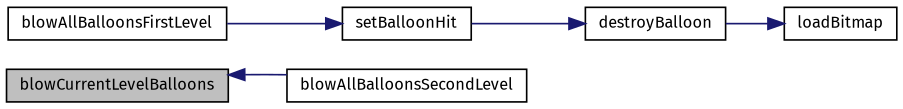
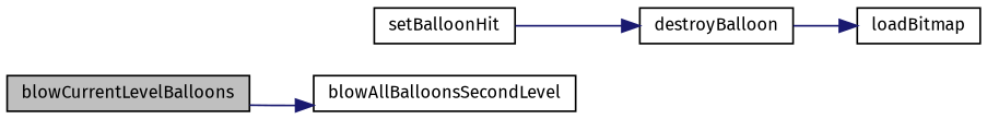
  digraph {
    fontname="Fira Sans"
    rankdir=LR
    node [color=black fillcolor=white fontname="Fira Sans" fontsize=10 shape=record style=filled]
    edge [color=midnightblue fontname="Fira Sans" fontsize=10 labelfontname=Helvetica labelfontsize=10 style=solid]
    n1 [fillcolor=grey75 fontcolor=black height=0.2 label=blowCurrentLevelBalloons width=0.4]
    n2 [height=0.2 label=blowAllBalloonsSecondLevel width=0.4]
-   n3 [height=0.2 label=blowAllBalloonsFirstLevel width=0.4]
    n4 [height=0.2 label=setBalloonHit width=0.4]
    n5 [height=0.2 label=destroyBalloon width=0.4]
    n6 [height=0.2 label=loadBitmap width=0.4]
-   n2 -> n1
-   n3 -> n4
+   n1 -> n2
    n4 -> n5
    n5 -> n6
  }
